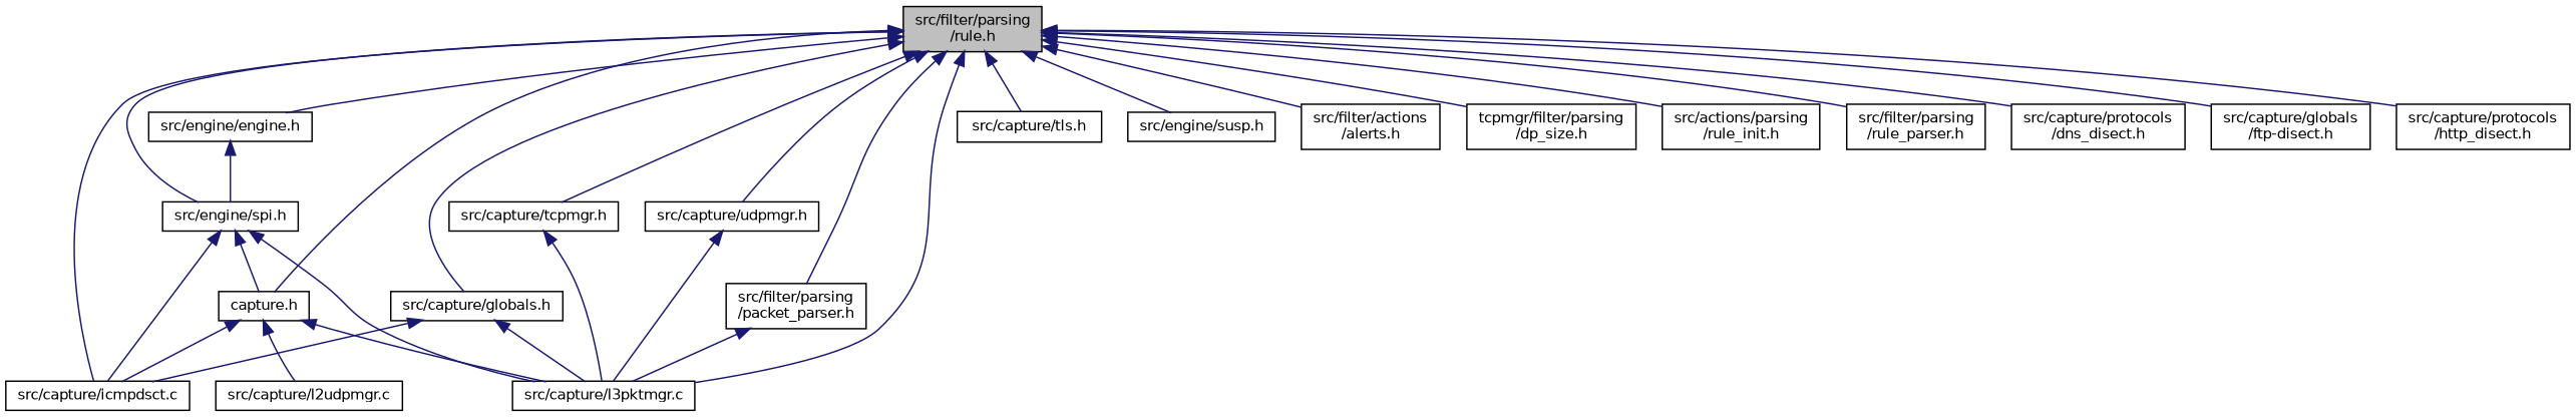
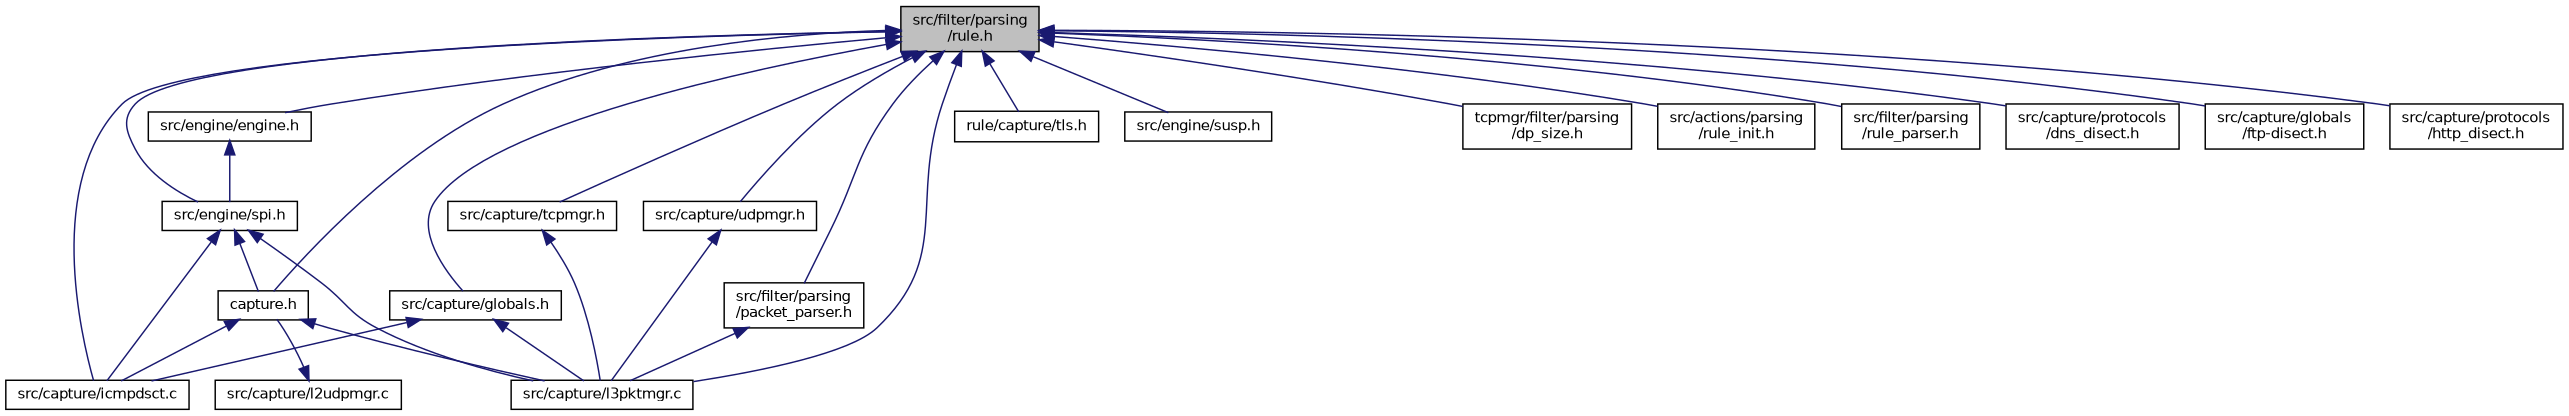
  digraph {
    node [color=black fillcolor=white fontname=Helvetica fontsize=10 shape=record style=filled]
    edge [color=midnightblue dir=back fontname=Helvetica fontsize=10 labelfontname=Helvetica labelfontsize=10 style=solid]
    n1 [fillcolor=grey75 fontcolor=black height=0.2 label="src/filter/parsing\l/rule.h" width=0.4]
    n2 [height=0.2 label="capture.h" width=0.4]
    n3 [height=0.2 label="src/capture/icmpdsct.c" width=0.4]
    n4 [height=0.2 label="src/capture/l3pktmgr.c" width=0.4]
    n5 [height=0.2 label="src/capture/globals.h" width=0.4]
    n6 [height=0.2 label="src/capture/tcpmgr.h" width=0.4]
-   n7 [height=0.2 label="src/capture/tls.h" width=0.4]
+   n7 [height=0.2 label="rule/capture/tls.h" width=0.4]
    n8 [height=0.2 label="src/capture/udpmgr.h" width=0.4]
    n9 [height=0.2 label="src/engine/engine.h" width=0.4]
    n10 [height=0.2 label="src/engine/spi.h" width=0.4]
    n11 [height=0.2 label="src/engine/susp.h" width=0.4]
-   n12 [height=0.2 label="src/filter/actions\l/alerts.h" width=0.4]
    n13 [height=0.2 label="tcpmgr/filter/parsing\l/dp_size.h" width=0.4]
    n14 [height=0.2 label="src/filter/parsing\l/packet_parser.h" width=0.4]
    n15 [height=0.2 label="src/actions/parsing\l/rule_init.h" width=0.4]
    n16 [height=0.2 label="src/filter/parsing\l/rule_parser.h" width=0.4]
    n17 [height=0.2 label="src/capture/protocols\l/dns_disect.h" width=0.4]
    n18 [height=0.2 label="src/capture/globals\l/ftp-disect.h" width=0.4]
    n19 [height=0.2 label="src/capture/protocols\l/http_disect.h" width=0.4]
    n20 [height=0.2 label="src/capture/l2udpmgr.c" width=0.4]
    n1 -> n2
    n1 -> n3
    n1 -> n4
    n1 -> n5
    n1 -> n6
    n1 -> n7
    n1 -> n8
    n1 -> n9
    n1 -> n10
    n1 -> n11
-   n1 -> n12
    n1 -> n13
    n1 -> n14
    n1 -> n15
    n1 -> n16
    n1 -> n17
    n1 -> n18
    n1 -> n19
    n2 -> n3
    n2 -> n4
-   n2 -> n20
+   n20 -> n2
    n5 -> n3
    n5 -> n4
    n6 -> n4
    n8 -> n4
    n9 -> n10
    n10 -> n2
    n10 -> n3
    n10 -> n4
    n14 -> n4
  }
